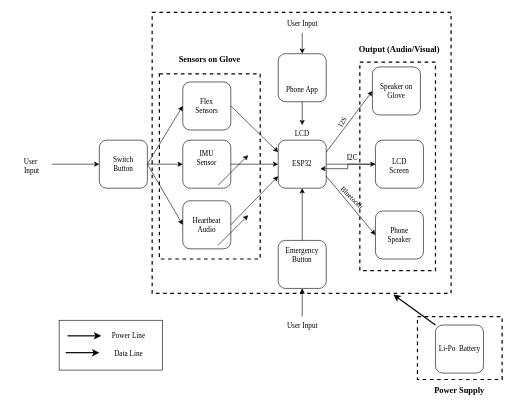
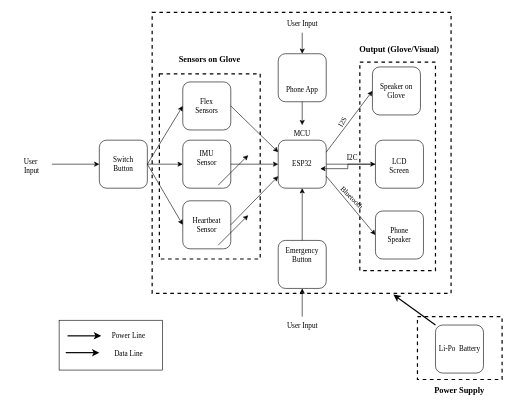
  <mxCell id="0" />
  <mxCell id="1" parent="0" />
  <mxCell id="2" value="Sensors on Glove" style="text;strokeColor=none;align=center;fillColor=none;html=1;verticalAlign=middle;whiteSpace=wrap;rounded=0;fontFamily=Lucida Console;fontColor=light-dark(#000000,#000000);fontStyle=1;fontSize=14;" parent="1" vertex="1"><mxGeometry x="279" y="84" width="140" height="30" as="geometry" /></mxCell>
  <mxCell id="3" value="" style="whiteSpace=wrap;html=1;aspect=fixed;fillColor=none;rounded=1;labelBorderColor=light-dark(#000000,#000000);strokeColor=light-dark(#000000,#000000);" parent="1" vertex="1"><mxGeometry x="304" y="136" width="80" height="80" as="geometry" /></mxCell>
  <mxCell id="4" value="" style="whiteSpace=wrap;html=1;aspect=fixed;fillColor=none;rounded=1;labelBorderColor=light-dark(#000000,#000000);strokeColor=light-dark(#000000,#000000);" parent="1" vertex="1"><mxGeometry x="304" y="233" width="80" height="80" as="geometry" /></mxCell>
  <mxCell id="5" value="" style="whiteSpace=wrap;html=1;aspect=fixed;fillColor=none;rounded=1;labelBorderColor=light-dark(#000000,#000000);strokeColor=light-dark(#000000,#000000);" parent="1" vertex="1"><mxGeometry x="304" y="334" width="80" height="80" as="geometry" /></mxCell>
  <mxCell id="6" value="&lt;font&gt;Flex Sensors&lt;/font&gt;" style="text;strokeColor=none;align=center;fillColor=none;html=1;verticalAlign=middle;whiteSpace=wrap;rounded=0;fontFamily=Lucida Console;fontColor=light-dark(#000000,#000000);" parent="1" vertex="1"><mxGeometry x="314" y="161" width="60" height="30" as="geometry" /></mxCell>
  <mxCell id="7" value="IMU Sensor" style="text;strokeColor=none;align=center;fillColor=none;html=1;verticalAlign=middle;whiteSpace=wrap;rounded=0;fontFamily=Lucida Console;fontColor=light-dark(#000000,#000000);" parent="1" vertex="1"><mxGeometry x="314" y="248" width="60" height="30" as="geometry" /></mxCell>
- <mxCell id="8" value="Heartbeat Audio" style="text;strokeColor=none;align=center;fillColor=none;html=1;verticalAlign=middle;whiteSpace=wrap;rounded=0;fontFamily=Lucida Console;fontColor=light-dark(#000000,#000000);" parent="1" vertex="1"><mxGeometry x="314" y="359" width="60" height="30" as="geometry" /></mxCell>
+ <mxCell id="8" value="Heartbeat Sensor" style="text;strokeColor=none;align=center;fillColor=none;html=1;verticalAlign=middle;whiteSpace=wrap;rounded=0;fontFamily=Lucida Console;fontColor=light-dark(#000000,#000000);" parent="1" vertex="1"><mxGeometry x="314" y="359" width="60" height="30" as="geometry" /></mxCell>
  <mxCell id="9" value="" style="whiteSpace=wrap;html=1;aspect=fixed;fillColor=none;rounded=1;labelBorderColor=light-dark(#000000,#000000);strokeColor=light-dark(#000000,#000000);" parent="1" vertex="1"><mxGeometry x="463" y="233" width="80" height="80" as="geometry" /></mxCell>
- <mxCell id="10" value="LCD" style="text;strokeColor=none;align=center;fillColor=none;html=1;verticalAlign=middle;whiteSpace=wrap;rounded=0;fontFamily=Lucida Console;fontColor=light-dark(#000000,#000000);" parent="1" vertex="1"><mxGeometry x="433" y="208" width="140" height="30" as="geometry" /></mxCell>
+ <mxCell id="10" value="MCU" style="text;strokeColor=none;align=center;fillColor=none;html=1;verticalAlign=middle;whiteSpace=wrap;rounded=0;fontFamily=Lucida Console;fontColor=light-dark(#000000,#000000);" parent="1" vertex="1"><mxGeometry x="433" y="208" width="140" height="30" as="geometry" /></mxCell>
  <mxCell id="11" value="ESP32" style="text;strokeColor=none;align=center;fillColor=none;html=1;verticalAlign=middle;whiteSpace=wrap;rounded=0;fontFamily=Lucida Console;fontColor=light-dark(#000000,#000000);" parent="1" vertex="1"><mxGeometry x="473" y="258" width="60" height="30" as="geometry" /></mxCell>
  <mxCell id="12" value="User&amp;nbsp;&lt;div&gt;Input&lt;/div&gt;" style="text;strokeColor=none;align=center;fillColor=none;html=1;verticalAlign=middle;whiteSpace=wrap;rounded=0;fontFamily=Lucida Console;fontColor=light-dark(#000000,#000000);" parent="1" vertex="1"><mxGeometry x="20" y="261" width="65" height="30" as="geometry" /></mxCell>
  <mxCell id="13" value="" style="whiteSpace=wrap;html=1;aspect=fixed;fillColor=none;rounded=1;labelBorderColor=light-dark(#000000,#000000);strokeColor=light-dark(#000000,#000000);" parent="1" vertex="1"><mxGeometry x="165" y="233" width="80" height="80" as="geometry" /></mxCell>
  <mxCell id="14" value="" style="endArrow=classic;html=1;rounded=0;fontColor=light-dark(#000000,#000000);strokeColor=light-dark(#000000,#000000);entryX=0;entryY=0.5;entryDx=0;entryDy=0;" parent="1" target="13" edge="1"><mxGeometry width="50" height="50" relative="1" as="geometry"><mxPoint x="86" y="273" as="sourcePoint" /><mxPoint x="148" y="264" as="targetPoint" /></mxGeometry></mxCell>
  <mxCell id="15" value="Switch&lt;div&gt;Button&lt;/div&gt;" style="text;strokeColor=none;align=center;fillColor=none;html=1;verticalAlign=middle;whiteSpace=wrap;rounded=0;fontFamily=Lucida Console;fontColor=light-dark(#000000,#000000);" parent="1" vertex="1"><mxGeometry x="175" y="258" width="60" height="30" as="geometry" /></mxCell>
  <mxCell id="16" value="" style="endArrow=classic;html=1;rounded=0;fontColor=light-dark(#000000,#000000);strokeColor=light-dark(#000000,#000000);entryX=0;entryY=0.5;entryDx=0;entryDy=0;exitX=1;exitY=0.5;exitDx=0;exitDy=0;" parent="1" source="13" target="3" edge="1"><mxGeometry width="50" height="50" relative="1" as="geometry"><mxPoint x="127" y="268" as="sourcePoint" /><mxPoint x="206" y="268" as="targetPoint" /></mxGeometry></mxCell>
  <mxCell id="17" value="" style="endArrow=classic;html=1;rounded=0;fontColor=light-dark(#000000,#000000);strokeColor=light-dark(#000000,#000000);entryX=0;entryY=0.5;entryDx=0;entryDy=0;" parent="1" target="4" edge="1"><mxGeometry width="50" height="50" relative="1" as="geometry"><mxPoint x="245" y="273" as="sourcePoint" /><mxPoint x="330" y="249" as="targetPoint" /></mxGeometry></mxCell>
  <mxCell id="18" value="" style="endArrow=classic;html=1;rounded=0;fontColor=light-dark(#000000,#000000);strokeColor=light-dark(#000000,#000000);entryX=0;entryY=0.5;entryDx=0;entryDy=0;exitX=1;exitY=0.5;exitDx=0;exitDy=0;" parent="1" source="13" target="5" edge="1"><mxGeometry width="50" height="50" relative="1" as="geometry"><mxPoint x="273" y="314" as="sourcePoint" /><mxPoint x="332" y="217" as="targetPoint" /></mxGeometry></mxCell>
  <mxCell id="19" value="" style="endArrow=classic;html=1;rounded=0;fontColor=light-dark(#000000,#000000);strokeColor=light-dark(#000000,#000000);entryX=0;entryY=0.5;entryDx=0;entryDy=0;exitX=1;exitY=0.5;exitDx=0;exitDy=0;" parent="1" source="4" target="9" edge="1"><mxGeometry width="50" height="50" relative="1" as="geometry"><mxPoint x="276" y="269" as="sourcePoint" /><mxPoint x="335" y="269" as="targetPoint" /></mxGeometry></mxCell>
  <mxCell id="20" value="" style="endArrow=classic;html=1;rounded=0;fontColor=light-dark(#000000,#000000);strokeColor=light-dark(#000000,#000000);entryX=0;entryY=0.75;entryDx=0;entryDy=0;exitX=1;exitY=0.5;exitDx=0;exitDy=0;" parent="1" source="5" target="9" edge="1"><mxGeometry width="50" height="50" relative="1" as="geometry"><mxPoint x="275" y="323" as="sourcePoint" /><mxPoint x="334" y="424" as="targetPoint" /></mxGeometry></mxCell>
  <mxCell id="21" value="" style="endArrow=classic;html=1;rounded=0;fontColor=light-dark(#000000,#000000);strokeColor=light-dark(#000000,#000000);entryX=0;entryY=0.25;entryDx=0;entryDy=0;exitX=1;exitY=0.5;exitDx=0;exitDy=0;" parent="1" source="3" target="9" edge="1"><mxGeometry width="50" height="50" relative="1" as="geometry"><mxPoint x="274" y="308" as="sourcePoint" /><mxPoint x="333" y="211" as="targetPoint" /></mxGeometry></mxCell>
  <mxCell id="22" value="" style="whiteSpace=wrap;html=1;aspect=fixed;fillColor=none;rounded=1;labelBorderColor=light-dark(#000000,#000000);strokeColor=light-dark(#000000,#000000);" parent="1" vertex="1"><mxGeometry x="620" y="111" width="80" height="80" as="geometry" /></mxCell>
  <mxCell id="23" value="Speaker on Glove" style="text;strokeColor=none;align=center;fillColor=none;html=1;verticalAlign=middle;whiteSpace=wrap;rounded=0;fontFamily=Lucida Console;fontColor=light-dark(#000000,#000000);" parent="1" vertex="1"><mxGeometry x="630" y="136" width="60" height="30" as="geometry" /></mxCell>
  <mxCell id="24" value="" style="whiteSpace=wrap;html=1;aspect=fixed;fillColor=none;rounded=1;labelBorderColor=light-dark(#000000,#000000);strokeColor=light-dark(#000000,#000000);" parent="1" vertex="1"><mxGeometry x="625" y="351" width="80" height="80" as="geometry" /></mxCell>
  <mxCell id="25" value="Phone Speaker" style="text;strokeColor=none;align=center;fillColor=none;html=1;verticalAlign=middle;whiteSpace=wrap;rounded=0;fontFamily=Lucida Console;fontColor=light-dark(#000000,#000000);" parent="1" vertex="1"><mxGeometry x="635" y="376" width="60" height="30" as="geometry" /></mxCell>
  <mxCell id="26" value="" style="endArrow=classic;html=1;rounded=0;fontColor=light-dark(#000000,#000000);strokeColor=light-dark(#000000,#000000);entryX=0;entryY=0.5;entryDx=0;entryDy=0;exitX=1;exitY=0.25;exitDx=0;exitDy=0;" parent="1" source="9" target="22" edge="1"><mxGeometry width="50" height="50" relative="1" as="geometry"><mxPoint x="443" y="234" as="sourcePoint" /><mxPoint x="522" y="311" as="targetPoint" /></mxGeometry></mxCell>
  <mxCell id="27" value="" style="endArrow=classic;html=1;rounded=0;fontColor=light-dark(#000000,#000000);strokeColor=light-dark(#000000,#000000);entryX=0;entryY=0.5;entryDx=0;entryDy=0;exitX=1;exitY=0.75;exitDx=0;exitDy=0;" parent="1" source="9" target="24" edge="1"><mxGeometry width="50" height="50" relative="1" as="geometry"><mxPoint x="548" y="286" as="sourcePoint" /><mxPoint x="655" y="203" as="targetPoint" /></mxGeometry></mxCell>
  <mxCell id="28" value="Bluetooth" style="text;strokeColor=none;align=center;fillColor=none;html=1;verticalAlign=middle;whiteSpace=wrap;rounded=0;fontFamily=Lucida Console;fontColor=light-dark(#000000,#000000);rotation=45;" parent="1" vertex="1"><mxGeometry x="529" y="320" width="114" height="18" as="geometry" /></mxCell>
  <mxCell id="29" value="" style="whiteSpace=wrap;html=1;aspect=fixed;fillColor=none;rounded=1;labelBorderColor=light-dark(#000000,#000000);strokeColor=light-dark(#000000,#000000);" parent="1" vertex="1"><mxGeometry x="463" y="400" width="80" height="80" as="geometry" /></mxCell>
  <mxCell id="30" value="Emergency Button" style="text;strokeColor=none;align=center;fillColor=none;html=1;verticalAlign=middle;whiteSpace=wrap;rounded=0;fontFamily=Lucida Console;fontColor=light-dark(#000000,#000000);" parent="1" vertex="1"><mxGeometry x="473" y="410" width="60" height="30" as="geometry" /></mxCell>
  <mxCell id="31" value="User Input" style="text;strokeColor=none;align=center;fillColor=none;html=1;verticalAlign=middle;whiteSpace=wrap;rounded=0;fontFamily=Lucida Console;fontColor=light-dark(#000000,#000000);" parent="1" vertex="1"><mxGeometry x="426.5" y="527" width="153" height="30" as="geometry" /></mxCell>
  <mxCell id="32" value="" style="endArrow=classic;html=1;rounded=0;fontColor=light-dark(#000000,#000000);strokeColor=light-dark(#000000,#000000);entryX=0.5;entryY=1;entryDx=0;entryDy=0;exitX=0.5;exitY=0;exitDx=0;exitDy=0;" parent="1" source="29" target="9" edge="1"><mxGeometry width="50" height="50" relative="1" as="geometry"><mxPoint x="421" y="404" as="sourcePoint" /><mxPoint x="500" y="323" as="targetPoint" /></mxGeometry></mxCell>
  <mxCell id="33" value="" style="endArrow=classic;html=1;rounded=0;fontColor=light-dark(#000000,#000000);strokeColor=light-dark(#000000,#000000);exitX=0.5;exitY=0;exitDx=0;exitDy=0;entryX=0.5;entryY=1;entryDx=0;entryDy=0;" parent="1" source="31" target="29" edge="1"><mxGeometry width="50" height="50" relative="1" as="geometry"><mxPoint x="497" y="373" as="sourcePoint" /><mxPoint x="507" y="450" as="targetPoint" /></mxGeometry></mxCell>
  <mxCell id="34" value="" style="whiteSpace=wrap;html=1;aspect=fixed;fillColor=none;rounded=1;labelBorderColor=light-dark(#000000,#000000);strokeColor=light-dark(#000000,#000000);" parent="1" vertex="1"><mxGeometry x="463" y="89" width="80" height="80" as="geometry" /></mxCell>
  <mxCell id="35" value="Phone App" style="text;strokeColor=none;align=center;fillColor=none;html=1;verticalAlign=middle;whiteSpace=wrap;rounded=0;fontFamily=Lucida Console;fontColor=light-dark(#000000,#000000);" parent="1" vertex="1"><mxGeometry x="473" y="134" width="60" height="30" as="geometry" /></mxCell>
  <mxCell id="36" value="" style="endArrow=classic;html=1;rounded=0;fontColor=light-dark(#000000,#000000);strokeColor=light-dark(#000000,#000000);entryX=0.5;entryY=0;entryDx=0;entryDy=0;exitX=0.5;exitY=1;exitDx=0;exitDy=0;" parent="1" source="34" target="10" edge="1"><mxGeometry width="50" height="50" relative="1" as="geometry"><mxPoint x="403" y="197" as="sourcePoint" /><mxPoint x="482" y="274" as="targetPoint" /></mxGeometry></mxCell>
  <mxCell id="37" value="User Input" style="text;strokeColor=none;align=center;fillColor=none;html=1;verticalAlign=middle;whiteSpace=wrap;rounded=0;fontFamily=Lucida Console;fontColor=light-dark(#000000,#000000);" parent="1" vertex="1"><mxGeometry x="426.5" y="24" width="153" height="30" as="geometry" /></mxCell>
  <mxCell id="38" value="" style="endArrow=classic;html=1;rounded=0;fontColor=light-dark(#000000,#000000);strokeColor=light-dark(#000000,#000000);entryX=0.5;entryY=0;entryDx=0;entryDy=0;exitX=0.5;exitY=1;exitDx=0;exitDy=0;" parent="1" source="37" target="34" edge="1"><mxGeometry width="50" height="50" relative="1" as="geometry"><mxPoint x="499" y="187" as="sourcePoint" /><mxPoint x="499" y="226" as="targetPoint" /></mxGeometry></mxCell>
  <mxCell id="39" value="I2S" style="text;strokeColor=none;align=center;fillColor=none;html=1;verticalAlign=middle;whiteSpace=wrap;rounded=0;fontFamily=Lucida Console;fontColor=light-dark(#000000,#000000);rotation=-60;" parent="1" vertex="1"><mxGeometry x="516" y="191" width="109" height="24" as="geometry" /></mxCell>
  <mxCell id="40" style="edgeStyle=orthogonalEdgeStyle;rounded=0;orthogonalLoop=1;jettySize=auto;html=1;exitX=0;exitY=0.5;exitDx=0;exitDy=0;entryX=1;entryY=0.75;entryDx=0;entryDy=0;" parent="1" source="41" target="11" edge="1"><mxGeometry relative="1" as="geometry" /></mxCell>
  <mxCell id="41" value="" style="whiteSpace=wrap;html=1;aspect=fixed;fillColor=none;rounded=1;labelBorderColor=light-dark(#000000,#000000);strokeColor=light-dark(#000000,#000000);" parent="1" vertex="1"><mxGeometry x="625" y="233" width="80" height="80" as="geometry" /></mxCell>
  <mxCell id="42" value="LCD Screen" style="text;strokeColor=none;align=center;fillColor=none;html=1;verticalAlign=middle;whiteSpace=wrap;rounded=0;fontFamily=Lucida Console;fontColor=light-dark(#000000,#000000);" parent="1" vertex="1"><mxGeometry x="635" y="261" width="60" height="30" as="geometry" /></mxCell>
  <mxCell id="43" value="" style="endArrow=classic;html=1;rounded=0;" parent="1" edge="1"><mxGeometry width="50" height="50" relative="1" as="geometry"><mxPoint x="363" y="308" as="sourcePoint" /><mxPoint x="413" y="258" as="targetPoint" /></mxGeometry></mxCell>
  <mxCell id="44" value="" style="endArrow=classic;html=1;rounded=0;strokeColor=light-dark(#000000,#000000);exitX=1;exitY=0.5;exitDx=0;exitDy=0;entryX=0;entryY=0.5;entryDx=0;entryDy=0;" parent="1" source="9" target="41" edge="1"><mxGeometry width="50" height="50" relative="1" as="geometry"><mxPoint x="732" y="308" as="sourcePoint" /><mxPoint x="782" y="258" as="targetPoint" /></mxGeometry></mxCell>
  <mxCell id="45" value="I2C" style="text;strokeColor=none;align=center;fillColor=none;html=1;verticalAlign=middle;whiteSpace=wrap;rounded=0;fontFamily=Lucida Console;fontColor=light-dark(#000000,#000000);rotation=0;" parent="1" vertex="1"><mxGeometry x="531.502" y="250.998" width="109" height="24" as="geometry" /></mxCell>
  <mxCell id="46" value="" style="rounded=0;whiteSpace=wrap;html=1;fillColor=none;dashed=1;strokeColor=light-dark(#000000,#3333FF);strokeWidth=2;" parent="1" vertex="1"><mxGeometry x="265" y="122.5" width="168" height="308.5" as="geometry" /></mxCell>
  <mxCell id="47" value="" style="rounded=0;whiteSpace=wrap;html=1;fillColor=none;dashed=1;strokeColor=light-dark(#000000,#6666FF);strokeWidth=2;" parent="1" vertex="1"><mxGeometry x="599" y="103" width="126" height="347.5" as="geometry" /></mxCell>
- <mxCell id="48" value="Output (Audio/Visual)" style="text;strokeColor=none;align=center;fillColor=none;html=1;verticalAlign=middle;whiteSpace=wrap;rounded=0;fontFamily=Lucida Console;fontColor=light-dark(#000000,#000000);fontStyle=1;fontSize=14;" parent="1" vertex="1"><mxGeometry x="595" y="68" width="140" height="30" as="geometry" /></mxCell>
+ <mxCell id="48" value="Output (Glove/Visual)" style="text;strokeColor=none;align=center;fillColor=none;html=1;verticalAlign=middle;whiteSpace=wrap;rounded=0;fontFamily=Lucida Console;fontColor=light-dark(#000000,#000000);fontStyle=1;fontSize=14;" parent="1" vertex="1"><mxGeometry x="595" y="68" width="140" height="30" as="geometry" /></mxCell>
  <mxCell id="49" value="" style="whiteSpace=wrap;html=1;aspect=fixed;fillColor=none;rounded=1;labelBorderColor=light-dark(#000000,#000000);strokeColor=light-dark(#000000,#000000);" parent="1" vertex="1"><mxGeometry x="725" y="541" width="80" height="80" as="geometry" /></mxCell>
  <mxCell id="50" value="Li-Po&amp;nbsp; &lt;span style=&quot;background-color: transparent;&quot;&gt;Battery&lt;/span&gt;" style="text;strokeColor=none;align=center;fillColor=none;html=1;verticalAlign=middle;whiteSpace=wrap;rounded=0;fontFamily=Lucida Console;fontColor=light-dark(#000000,#000000);" parent="1" vertex="1"><mxGeometry x="728.5" y="566" width="73" height="30" as="geometry" /></mxCell>
  <mxCell id="51" value="" style="endArrow=classic;html=1;rounded=0;" parent="1" edge="1"><mxGeometry width="50" height="50" relative="1" as="geometry"><mxPoint x="363" y="408" as="sourcePoint" /><mxPoint x="413" y="358" as="targetPoint" /></mxGeometry></mxCell>
  <mxCell id="52" value="" style="endArrow=classic;html=1;rounded=0;fontColor=light-dark(#000000,#000000);strokeColor=light-dark(#000000, #f50000);exitX=0;exitY=0;exitDx=0;exitDy=0;entryX=0.807;entryY=1.004;entryDx=0;entryDy=0;entryPerimeter=0;strokeWidth=2;" parent="1" source="49" target="60" edge="1"><mxGeometry width="50" height="50" relative="1" as="geometry"><mxPoint x="493" y="569" as="sourcePoint" /><mxPoint x="543" y="519" as="targetPoint" /></mxGeometry></mxCell>
  <mxCell id="53" value="" style="rounded=0;whiteSpace=wrap;html=1;fillColor=none;dashed=1;strokeColor=light-dark(#000000,#FF3333);strokeWidth=2;" parent="1" vertex="1"><mxGeometry x="695" y="527" width="141" height="104.75" as="geometry" /></mxCell>
  <mxCell id="54" value="Power Supply" style="text;strokeColor=none;align=center;fillColor=none;html=1;verticalAlign=middle;whiteSpace=wrap;rounded=0;fontFamily=Lucida Console;fontColor=light-dark(#000000,#000000);fontStyle=1;fontSize=14;" parent="1" vertex="1"><mxGeometry x="695" y="636" width="140" height="30" as="geometry" /></mxCell>
  <mxCell id="55" value="" style="endArrow=classic;html=1;rounded=0;fontColor=light-dark(#000000,#000000);strokeColor=light-dark(#000000, #f50000);strokeWidth=2;" parent="1" edge="1"><mxGeometry width="50" height="50" relative="1" as="geometry"><mxPoint x="112" y="559" as="sourcePoint" /><mxPoint x="168" y="559" as="targetPoint" /></mxGeometry></mxCell>
  <mxCell id="56" value="" style="endArrow=classic;html=1;rounded=0;fontColor=light-dark(#000000,#000000);strokeColor=light-dark(#000000,#000000);strokeWidth=2;" parent="1" edge="1"><mxGeometry width="50" height="50" relative="1" as="geometry"><mxPoint x="109" y="587" as="sourcePoint" /><mxPoint x="165" y="587" as="targetPoint" /></mxGeometry></mxCell>
  <mxCell id="57" value="Power Line" style="text;strokeColor=none;align=center;fillColor=none;html=1;verticalAlign=middle;whiteSpace=wrap;rounded=0;fontFamily=Lucida Console;fontColor=light-dark(#000000,#FF0000);" parent="1" vertex="1"><mxGeometry x="175" y="544" width="78" height="30" as="geometry" /></mxCell>
  <mxCell id="58" value="Data Line" style="text;strokeColor=none;align=center;fillColor=none;html=1;verticalAlign=middle;whiteSpace=wrap;rounded=0;fontFamily=Lucida Console;fontColor=light-dark(#000000,#000000);" parent="1" vertex="1"><mxGeometry x="175" y="574" width="78" height="30" as="geometry" /></mxCell>
  <mxCell id="59" value="" style="rounded=0;whiteSpace=wrap;html=1;fillColor=none;strokeColor=light-dark(#000000,#000000);" parent="1" vertex="1"><mxGeometry x="98" y="533" width="172" height="83" as="geometry" /></mxCell>
  <mxCell id="60" value="" style="rounded=0;whiteSpace=wrap;html=1;fillColor=none;dashed=1;strokeColor=light-dark(#000000,#FF0000);strokeWidth=2;" vertex="1" parent="1"><mxGeometry x="253" y="20" width="498" height="468.25" as="geometry" /></mxCell>
